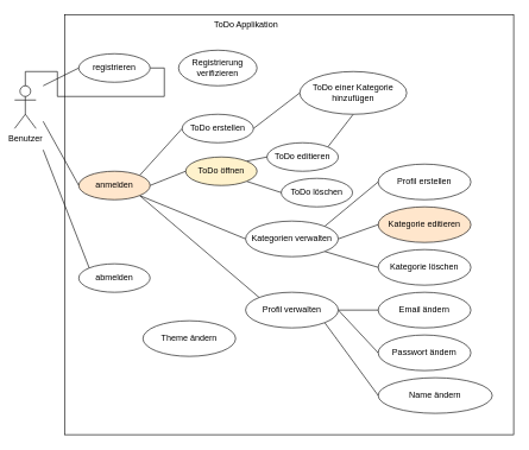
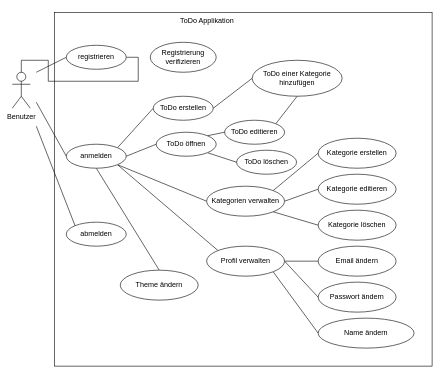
  <mxCell id="0" />
  <mxCell id="1" parent="0" />
  <mxCell id="2" value="" style="rounded=0;whiteSpace=wrap;html=1;" vertex="1" parent="1"><mxGeometry x="90" y="20" width="630" height="590" as="geometry" /></mxCell>
  <mxCell id="3" style="rounded=0;orthogonalLoop=1;jettySize=auto;html=1;entryX=0;entryY=0.5;entryDx=0;entryDy=0;endArrow=none;endFill=0;" edge="1" parent="1" target="9"><mxGeometry relative="1" as="geometry"><mxPoint x="60" y="120" as="sourcePoint" /></mxGeometry></mxCell>
  <mxCell id="4" style="rounded=0;orthogonalLoop=1;jettySize=auto;html=1;entryX=0;entryY=0.5;entryDx=0;entryDy=0;endArrow=none;endFill=0;" edge="1" parent="1" target="15"><mxGeometry relative="1" as="geometry"><mxPoint x="60" y="170" as="sourcePoint" /></mxGeometry></mxCell>
  <mxCell id="5" style="edgeStyle=none;rounded=0;orthogonalLoop=1;jettySize=auto;html=1;entryX=0;entryY=0;entryDx=0;entryDy=0;endArrow=none;endFill=0;" edge="1" parent="1" target="26"><mxGeometry relative="1" as="geometry"><mxPoint x="60" y="210" as="sourcePoint" /></mxGeometry></mxCell>
  <mxCell id="6" value="Benutzer" style="shape=umlActor;verticalLabelPosition=bottom;verticalAlign=top;html=1;outlineConnect=0;" vertex="1" parent="1"><mxGeometry x="20" y="120" width="30" height="60" as="geometry" /></mxCell>
  <mxCell id="7" value="ToDo Applikation" style="text;html=1;strokeColor=none;fillColor=none;align=center;verticalAlign=middle;whiteSpace=wrap;rounded=0;" vertex="1" parent="1"><mxGeometry x="280" y="20" width="130" height="30" as="geometry" /></mxCell>
  <mxCell id="8" style="edgeStyle=orthogonalEdgeStyle;rounded=0;orthogonalLoop=1;jettySize=auto;html=1;exitX=1;exitY=0.5;exitDx=0;exitDy=0;endArrow=none;endFill=0;" edge="1" parent="1" source="9" target="6"><mxGeometry relative="1" as="geometry" /></mxCell>
  <mxCell id="9" value="registrieren" style="ellipse;whiteSpace=wrap;html=1;" vertex="1" parent="1"><mxGeometry x="110" y="75" width="100" height="40" as="geometry" /></mxCell>
  <mxCell id="10" style="rounded=0;orthogonalLoop=1;jettySize=auto;html=1;exitX=1;exitY=0;exitDx=0;exitDy=0;entryX=0;entryY=0.5;entryDx=0;entryDy=0;endArrow=none;endFill=0;" edge="1" parent="1" source="15" target="17"><mxGeometry relative="1" as="geometry" /></mxCell>
  <mxCell id="11" style="rounded=0;orthogonalLoop=1;jettySize=auto;html=1;exitX=1;exitY=0.5;exitDx=0;exitDy=0;entryX=0;entryY=0.5;entryDx=0;entryDy=0;endArrow=none;endFill=0;" edge="1" parent="1" source="15" target="41"><mxGeometry relative="1" as="geometry" /></mxCell>
  <mxCell id="12" style="edgeStyle=none;rounded=0;orthogonalLoop=1;jettySize=auto;html=1;exitX=1;exitY=1;exitDx=0;exitDy=0;entryX=0;entryY=0.5;entryDx=0;entryDy=0;endArrow=none;endFill=0;" edge="1" parent="1" source="15" target="30"><mxGeometry relative="1" as="geometry" /></mxCell>
  <mxCell id="13" style="edgeStyle=none;rounded=0;orthogonalLoop=1;jettySize=auto;html=1;exitX=1;exitY=1;exitDx=0;exitDy=0;entryX=0;entryY=0;entryDx=0;entryDy=0;endArrow=none;endFill=0;" edge="1" parent="1" source="15" target="37"><mxGeometry relative="1" as="geometry" /></mxCell>
- <mxCell id="15" value="anmelden" style="ellipse;whiteSpace=wrap;html=1;fillColor=#ffe6cc;" vertex="1" parent="1"><mxGeometry x="110" y="240" width="100" height="40" as="geometry" /></mxCell>
+ <mxCell id="14" style="edgeStyle=none;rounded=0;orthogonalLoop=1;jettySize=auto;html=1;exitX=0.5;exitY=1;exitDx=0;exitDy=0;entryX=0.5;entryY=0;entryDx=0;entryDy=0;endArrow=none;endFill=0;" edge="1" parent="1" source="15" target="38"><mxGeometry relative="1" as="geometry" /></mxCell>
+ <mxCell id="15" value="anmelden" style="ellipse;whiteSpace=wrap;html=1;" vertex="1" parent="1"><mxGeometry x="110" y="240" width="100" height="40" as="geometry" /></mxCell>
  <mxCell id="16" style="edgeStyle=none;rounded=0;orthogonalLoop=1;jettySize=auto;html=1;exitX=1;exitY=0.5;exitDx=0;exitDy=0;entryX=0;entryY=0.5;entryDx=0;entryDy=0;endArrow=none;endFill=0;" edge="1" parent="1" source="17" target="23"><mxGeometry relative="1" as="geometry" /></mxCell>
  <mxCell id="17" value="ToDo erstellen" style="ellipse;whiteSpace=wrap;html=1;" vertex="1" parent="1"><mxGeometry x="255" y="160" width="100" height="40" as="geometry" /></mxCell>
  <mxCell id="18" value="Registrierung verifizieren" style="ellipse;whiteSpace=wrap;html=1;" vertex="1" parent="1"><mxGeometry x="250" y="70" width="110" height="50" as="geometry" /></mxCell>
  <mxCell id="19" style="edgeStyle=none;rounded=0;orthogonalLoop=1;jettySize=auto;html=1;exitX=1;exitY=0;exitDx=0;exitDy=0;entryX=0.5;entryY=1;entryDx=0;entryDy=0;endArrow=none;endFill=0;" edge="1" parent="1" source="20" target="23"><mxGeometry relative="1" as="geometry" /></mxCell>
  <mxCell id="20" value="ToDo editieren" style="ellipse;whiteSpace=wrap;html=1;" vertex="1" parent="1"><mxGeometry x="374" y="200" width="100" height="40" as="geometry" /></mxCell>
  <mxCell id="21" value="ToDo löschen" style="ellipse;whiteSpace=wrap;html=1;" vertex="1" parent="1"><mxGeometry x="394" y="250" width="100" height="40" as="geometry" /></mxCell>
- <mxCell id="22" value="Profil erstellen" style="ellipse;whiteSpace=wrap;html=1;" vertex="1" parent="1"><mxGeometry x="530" y="230" width="130" height="50" as="geometry" /></mxCell>
+ <mxCell id="22" value="Kategorie erstellen" style="ellipse;whiteSpace=wrap;html=1;" vertex="1" parent="1"><mxGeometry x="530" y="230" width="130" height="50" as="geometry" /></mxCell>
  <mxCell id="23" value="ToDo einer Kategorie hinzufügen" style="ellipse;whiteSpace=wrap;html=1;" vertex="1" parent="1"><mxGeometry x="420" y="100" width="150" height="60" as="geometry" /></mxCell>
- <mxCell id="24" value="Kategorie editieren" style="ellipse;whiteSpace=wrap;html=1;fillColor=#ffe6cc;" vertex="1" parent="1"><mxGeometry x="530" y="290" width="130" height="50" as="geometry" /></mxCell>
+ <mxCell id="24" value="Kategorie editieren" style="ellipse;whiteSpace=wrap;html=1;" vertex="1" parent="1"><mxGeometry x="530" y="290" width="130" height="50" as="geometry" /></mxCell>
  <mxCell id="25" value="Kategorie löschen" style="ellipse;whiteSpace=wrap;html=1;" vertex="1" parent="1"><mxGeometry x="530" y="350" width="130" height="50" as="geometry" /></mxCell>
  <mxCell id="26" value="abmelden" style="ellipse;whiteSpace=wrap;html=1;" vertex="1" parent="1"><mxGeometry x="110" y="370" width="100" height="40" as="geometry" /></mxCell>
  <mxCell id="27" style="edgeStyle=none;rounded=0;orthogonalLoop=1;jettySize=auto;html=1;exitX=1;exitY=0;exitDx=0;exitDy=0;entryX=0;entryY=0.5;entryDx=0;entryDy=0;endArrow=none;endFill=0;" edge="1" parent="1" source="30" target="22"><mxGeometry relative="1" as="geometry" /></mxCell>
  <mxCell id="28" style="edgeStyle=none;rounded=0;orthogonalLoop=1;jettySize=auto;html=1;exitX=1;exitY=0.5;exitDx=0;exitDy=0;entryX=0;entryY=0.5;entryDx=0;entryDy=0;endArrow=none;endFill=0;" edge="1" parent="1" source="30" target="24"><mxGeometry relative="1" as="geometry" /></mxCell>
  <mxCell id="29" style="edgeStyle=none;rounded=0;orthogonalLoop=1;jettySize=auto;html=1;exitX=1;exitY=1;exitDx=0;exitDy=0;entryX=0;entryY=0.5;entryDx=0;entryDy=0;endArrow=none;endFill=0;" edge="1" parent="1" source="30" target="25"><mxGeometry relative="1" as="geometry" /></mxCell>
  <mxCell id="30" value="Kategorien verwalten" style="ellipse;whiteSpace=wrap;html=1;" vertex="1" parent="1"><mxGeometry x="344" y="310" width="130" height="50" as="geometry" /></mxCell>
  <mxCell id="31" value="Email ändern" style="ellipse;whiteSpace=wrap;html=1;" vertex="1" parent="1"><mxGeometry x="530" y="410" width="130" height="50" as="geometry" /></mxCell>
  <mxCell id="32" value="Passwort ändern" style="ellipse;whiteSpace=wrap;html=1;" vertex="1" parent="1"><mxGeometry x="530" y="470" width="130" height="50" as="geometry" /></mxCell>
  <mxCell id="33" value="Name ändern" style="ellipse;whiteSpace=wrap;html=1;" vertex="1" parent="1"><mxGeometry x="530" y="530" width="160" height="50" as="geometry" /></mxCell>
  <mxCell id="34" style="edgeStyle=none;rounded=0;orthogonalLoop=1;jettySize=auto;html=1;exitX=1;exitY=0.5;exitDx=0;exitDy=0;entryX=0;entryY=0.5;entryDx=0;entryDy=0;endArrow=none;endFill=0;" edge="1" parent="1" source="37" target="31"><mxGeometry relative="1" as="geometry" /></mxCell>
  <mxCell id="35" style="edgeStyle=none;rounded=0;orthogonalLoop=1;jettySize=auto;html=1;exitX=1;exitY=0.5;exitDx=0;exitDy=0;entryX=0;entryY=0.5;entryDx=0;entryDy=0;endArrow=none;endFill=0;" edge="1" parent="1" source="37" target="32"><mxGeometry relative="1" as="geometry" /></mxCell>
  <mxCell id="36" style="edgeStyle=none;rounded=0;orthogonalLoop=1;jettySize=auto;html=1;exitX=1;exitY=1;exitDx=0;exitDy=0;entryX=0;entryY=0.5;entryDx=0;entryDy=0;endArrow=none;endFill=0;" edge="1" parent="1" source="37" target="33"><mxGeometry relative="1" as="geometry" /></mxCell>
  <mxCell id="37" value="Profil verwalten" style="ellipse;whiteSpace=wrap;html=1;" vertex="1" parent="1"><mxGeometry x="344" y="410" width="130" height="50" as="geometry" /></mxCell>
  <mxCell id="38" value="Theme ändern" style="ellipse;whiteSpace=wrap;html=1;" vertex="1" parent="1"><mxGeometry x="200" y="450" width="130" height="50" as="geometry" /></mxCell>
  <mxCell id="39" style="edgeStyle=none;rounded=0;orthogonalLoop=1;jettySize=auto;html=1;exitX=1;exitY=0;exitDx=0;exitDy=0;entryX=0;entryY=0.5;entryDx=0;entryDy=0;endArrow=none;endFill=0;" edge="1" parent="1" source="41" target="20"><mxGeometry relative="1" as="geometry" /></mxCell>
  <mxCell id="40" style="edgeStyle=none;rounded=0;orthogonalLoop=1;jettySize=auto;html=1;exitX=1;exitY=1;exitDx=0;exitDy=0;entryX=0;entryY=0.5;entryDx=0;entryDy=0;endArrow=none;endFill=0;" edge="1" parent="1" source="41" target="21"><mxGeometry relative="1" as="geometry" /></mxCell>
- <mxCell id="41" value="ToDo öffnen" style="ellipse;whiteSpace=wrap;html=1;fillColor=#fff2cc;" vertex="1" parent="1"><mxGeometry x="260" y="220" width="100" height="40" as="geometry" /></mxCell>
+ <mxCell id="41" value="ToDo öffnen" style="ellipse;whiteSpace=wrap;html=1;" vertex="1" parent="1"><mxGeometry x="260" y="220" width="100" height="40" as="geometry" /></mxCell>
